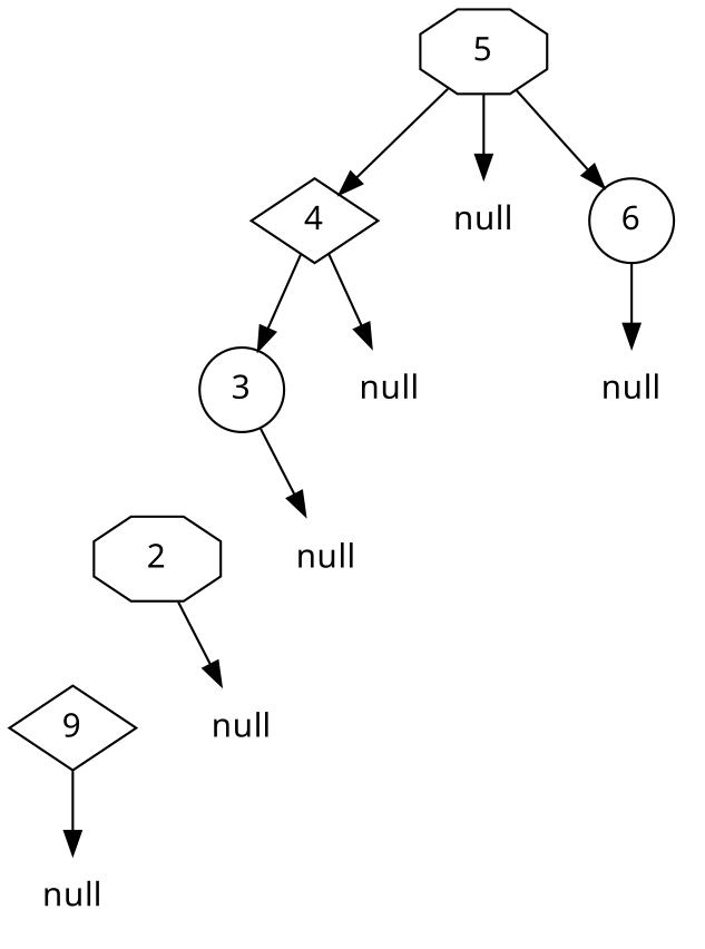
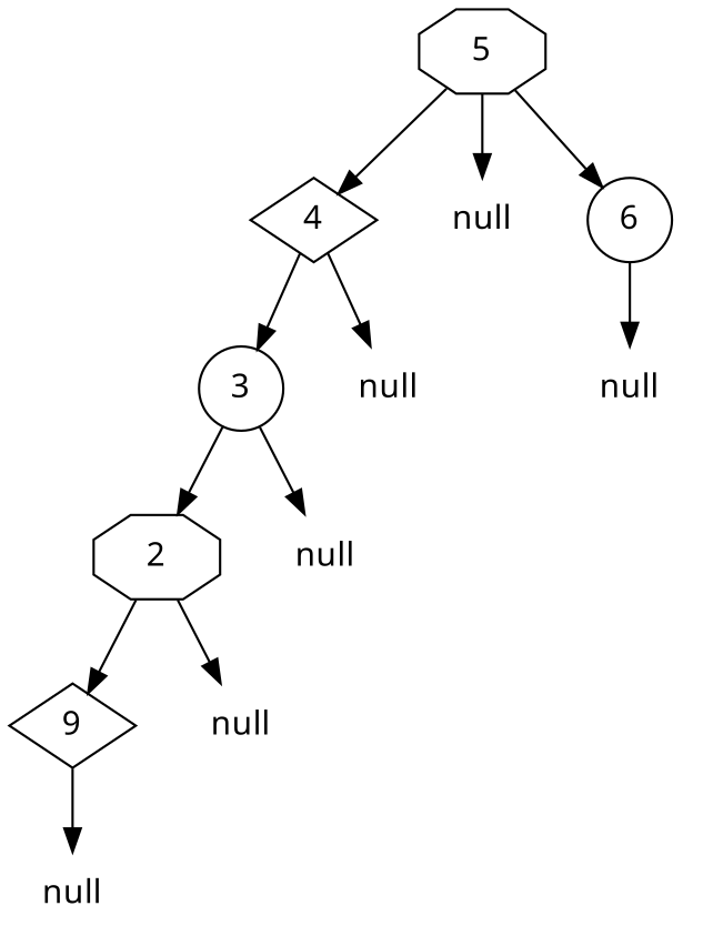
  digraph {
    node [fontname=Courrier shape=plaintext]
    n1 [label=9 shape=diamond]
    n2 [label=null]
    n3 [label=2 shape=octagon]
    n4 [label=null]
    n5 [label=3 shape=circle]
    n6 [label=null]
    n7 [label=4 shape=diamond]
    n8 [label=null]
    n9 [label=5 shape=octagon]
    n10 [label=null]
    n11 [label=6 shape=circle]
    n12 [label=null]
    n1 -> n2
+   n3 -> n1
    n3 -> n4
+   n5 -> n3
    n5 -> n6
    n7 -> n5
    n7 -> n8
    n9 -> n7
    n9 -> n10
    n9 -> n11
    n11 -> n12
  }
